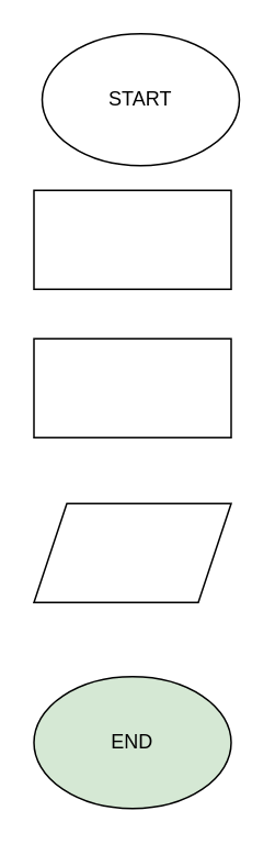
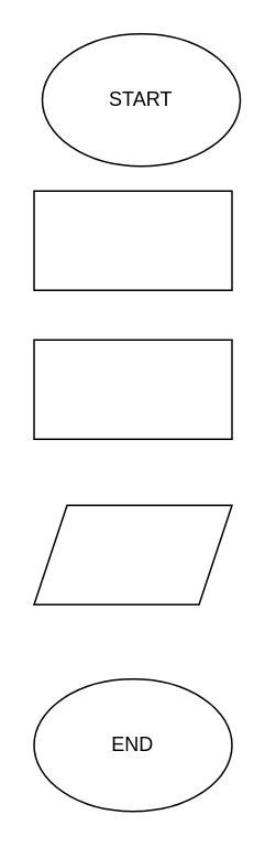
  <mxCell id="0" />
  <mxCell id="1" parent="0" />
  <mxCell id="2" value="START" style="ellipse;whiteSpace=wrap;html=1;" vertex="1" parent="1"><mxGeometry x="25" y="20" width="120" height="80" as="geometry" /></mxCell>
- <mxCell id="3" value="END" style="ellipse;whiteSpace=wrap;html=1;fillColor=#d5e8d4;" vertex="1" parent="1"><mxGeometry x="20" y="410" width="120" height="80" as="geometry" /></mxCell>
+ <mxCell id="3" value="END" style="ellipse;whiteSpace=wrap;html=1;" vertex="1" parent="1"><mxGeometry x="20" y="410" width="120" height="80" as="geometry" /></mxCell>
  <mxCell id="4" value="" style="rounded=0;whiteSpace=wrap;html=1;" vertex="1" parent="1"><mxGeometry x="20" y="115" width="120" height="60" as="geometry" /></mxCell>
  <mxCell id="5" value="" style="rounded=0;whiteSpace=wrap;html=1;" vertex="1" parent="1"><mxGeometry x="20" y="205" width="120" height="60" as="geometry" /></mxCell>
  <mxCell id="6" value="" style="shape=parallelogram;perimeter=parallelogramPerimeter;whiteSpace=wrap;html=1;fixedSize=1;" vertex="1" parent="1"><mxGeometry x="20" y="305" width="120" height="60" as="geometry" /></mxCell>
